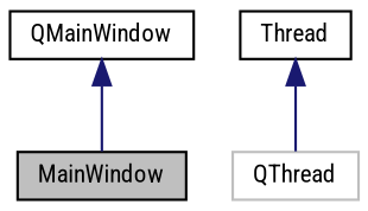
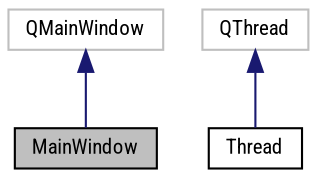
  digraph {
    fontname="Roboto Condensed"
    node [color=black fillcolor=white fontname="Roboto Condensed" fontsize=10 shape=record style=filled]
    edge [color=midnightblue dir=back fontname="Roboto Condensed" fontsize=10 labelfontname=Helvetica labelfontsize=10 style=solid]
    n1 [fillcolor=grey75 fontcolor=black height=0.2 label=MainWindow width=0.4]
-   n2 [height=0.2 label=QMainWindow width=0.4]
+   n2 [color=grey75 height=0.2 label=QMainWindow width=0.4]
    n3 [height=0.2 label=Thread width=0.4]
    n4 [color=grey75 height=0.2 label=QThread width=0.4]
    n2 -> n1
-   n3 -> n4
+   n4 -> n3
  }
